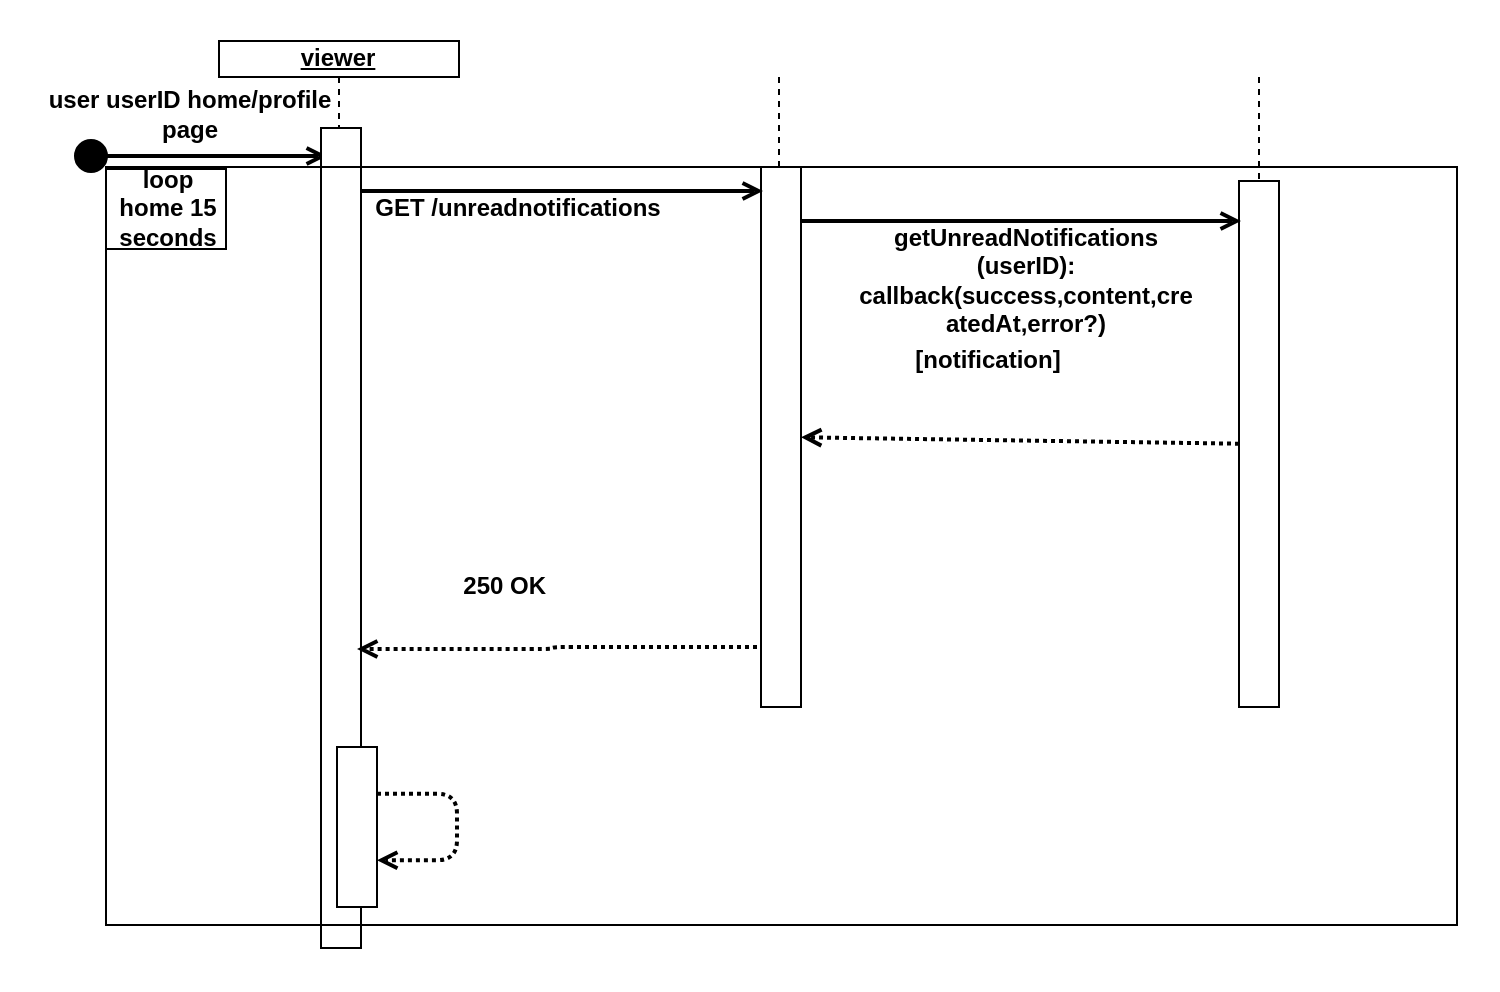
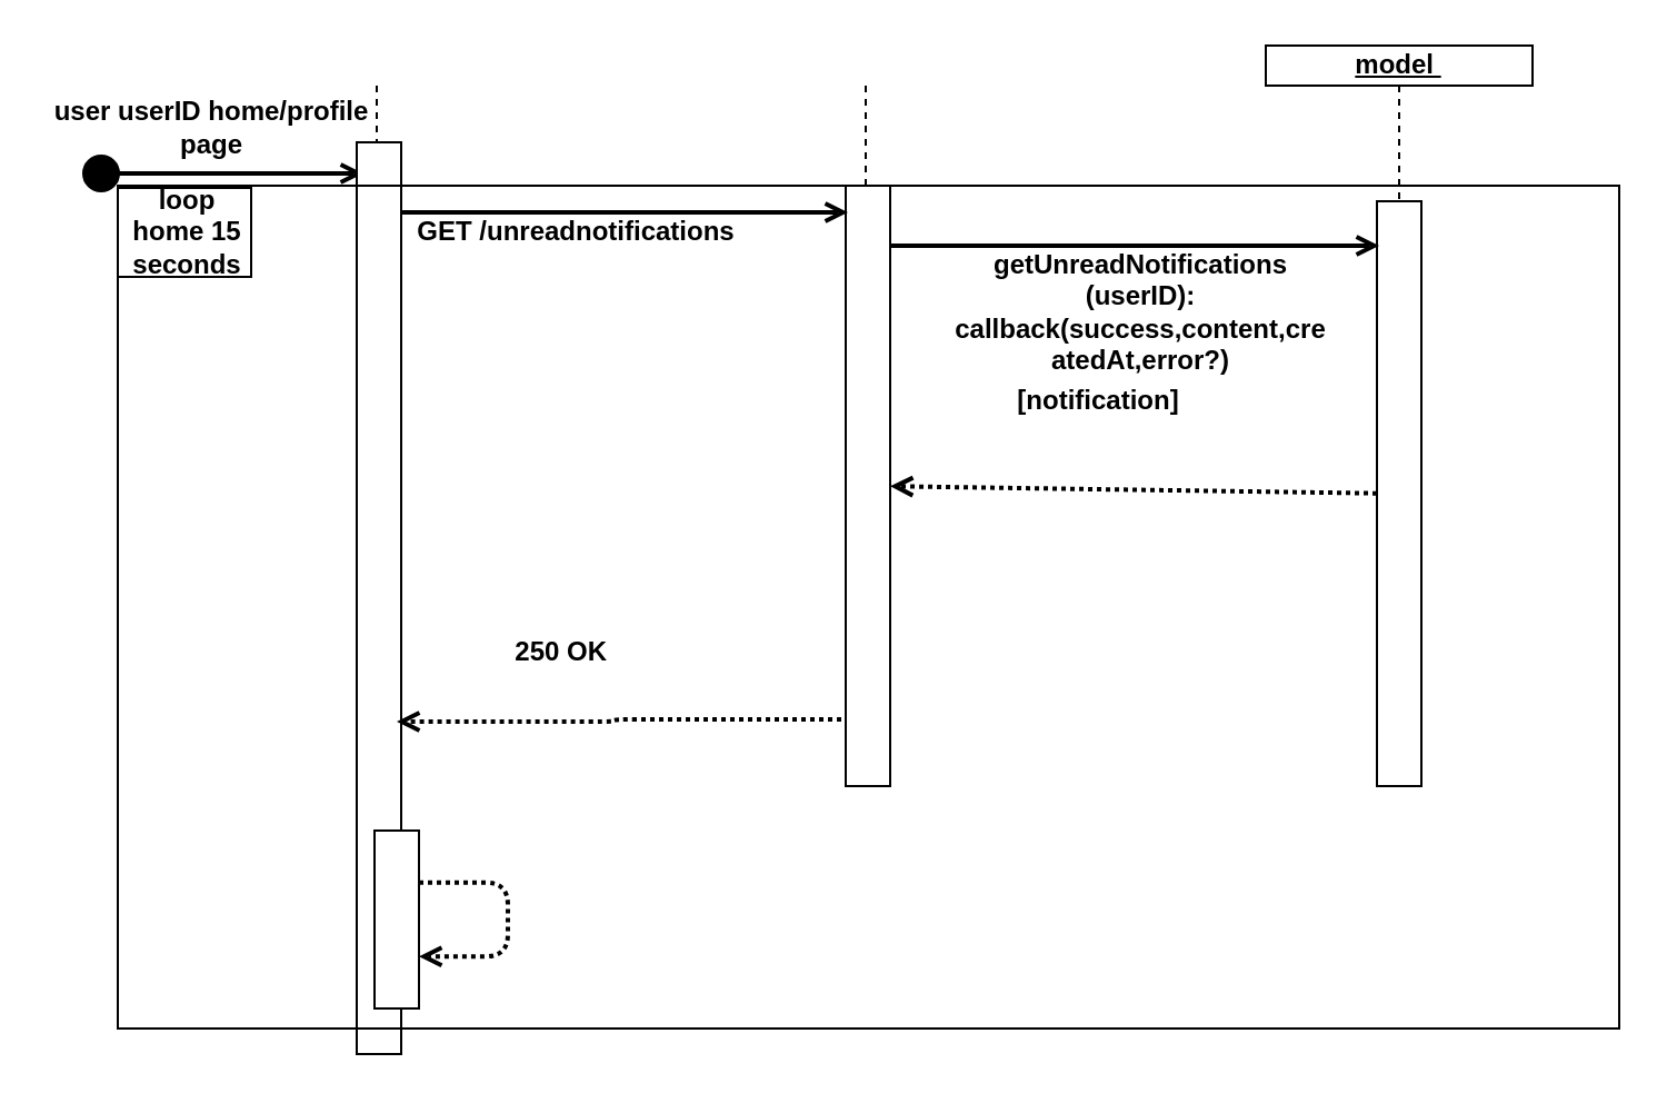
  <mxCell id="0" />
  <mxCell id="1" parent="0" />
  <mxCell id="2" style="shape=rect;fillColor=none;strokeColor=none;shadow=0;strokeWidth=1;opacity=100.0;gliffyId=22;" vertex="1" parent="1"><mxGeometry x="109" y="20" width="120" height="100" as="geometry" /></mxCell>
- <mxCell id="3" value="&lt;div style='width: 117.0px;height:auto;word-break: break-word;'&gt;&lt;div align=&quot;center&quot;&gt;&lt;span style=&quot;font-size: 12px; font-family: Arial; white-space: pre-wrap; font-weight: bold; text-decoration: underline; line-height: 14px; color: rgb(0, 0, 0);&quot;&gt;viewer&lt;/span&gt;&lt;/div&gt;&lt;/div&gt;" style="shape=rect;shadow=0;strokeWidth=1;fillColor=#FFFFFF;strokeColor=#000000;opacity=100.0;html=1;nl2Br=0;verticalAlign=top;align=center;spacingLeft=0.0;spacingRight=0;spacingTop=-5.0;spacingBottom=2;whiteSpace=wrap;gliffyId=23;" vertex="1" parent="2"><mxGeometry width="120" height="18" as="geometry" /></mxCell>
  <mxCell id="4" style="shape=line;direction=south;dashed=1;shadow=0;strokeWidth=1;fillColor=#FFFFFF;strokeColor=#000000;opacity=100.0;gliffyId=25;" vertex="1" parent="2"><mxGeometry y="18" width="120" height="82" as="geometry" /></mxCell>
  <mxCell id="5" style="shape=rect;fillColor=none;strokeColor=none;shadow=0;strokeWidth=1;opacity=100.0;gliffyId=18;" vertex="1" parent="1"><mxGeometry x="329" y="20" width="120" height="100" as="geometry" /></mxCell>
  <mxCell id="6" style="shape=line;direction=south;dashed=1;shadow=0;strokeWidth=1;fillColor=#FFFFFF;strokeColor=#000000;opacity=100.0;gliffyId=21;" vertex="1" parent="5"><mxGeometry y="18" width="120" height="82" as="geometry" /></mxCell>
  <mxCell id="7" style="shape=rect;fillColor=none;strokeColor=none;shadow=0;strokeWidth=1;opacity=100.0;gliffyId=14;" vertex="1" parent="1"><mxGeometry x="569" y="20" width="120" height="100" as="geometry" /></mxCell>
+ <mxCell id="8" value="&lt;div style='width: 117.0px;height:auto;word-break: break-word;'&gt;&lt;div align=&quot;center&quot;&gt;&lt;span style=&quot;font-size: 12px; font-family: Arial; white-space: pre-wrap; font-weight: bold; text-decoration: underline; line-height: 14px; color: rgb(0, 0, 0);&quot;&gt;model &lt;/span&gt;&lt;/div&gt;&lt;div align=&quot;center&quot;&gt;&lt;span style=&quot;font-size: 12px; font-family: Arial; white-space: pre-wrap; font-weight: bold; text-decoration: none; line-height: 14px; color: rgb(0, 0, 0);&quot;&gt;&lt;/span&gt;&lt;/div&gt;&lt;/div&gt;" style="shape=rect;shadow=0;strokeWidth=1;fillColor=#FFFFFF;strokeColor=#000000;opacity=100.0;html=1;nl2Br=0;verticalAlign=top;align=center;spacingLeft=0.0;spacingRight=0;spacingTop=-5.0;spacingBottom=2;whiteSpace=wrap;gliffyId=15;" vertex="1" parent="7"><mxGeometry width="120" height="18" as="geometry" /></mxCell>
  <mxCell id="9" style="shape=line;direction=south;dashed=1;shadow=0;strokeWidth=1;fillColor=#FFFFFF;strokeColor=#000000;opacity=100.0;gliffyId=17;" vertex="1" parent="7"><mxGeometry y="18" width="120" height="82" as="geometry" /></mxCell>
  <mxCell id="10" style="shape=ellipse;perimeter=ellipsePerimeter;shadow=0;strokeWidth=2;fillColor=#000000;strokeColor=#000000;opacity=100.0;gliffyId=13;" vertex="1" parent="1"><mxGeometry x="37.5" y="70" width="15" height="15" as="geometry" /></mxCell>
  <mxCell id="11" style="shape=filledEdge;strokeWidth=2;strokeColor=#000000;fillColor=none;startArrow=none;startFill=0;startSize=6;endArrow=open;endFill=0;endSize=6;rounded=1;gliffyId=12;edgeStyle=orthogonalEdgeStyle;" edge="1" parent="1" source="10"><mxGeometry width="100" height="100" relative="1" as="geometry"><mxPoint x="163.01" y="77.5" as="targetPoint" /><Array as="points"><mxPoint x="52.5" y="77.5" /><mxPoint x="89.337" y="77.5" /><mxPoint x="126.173" y="77.5" /></Array></mxGeometry></mxCell>
  <mxCell id="12" value="&lt;div style=&quot;width: 147.0px ; height: auto ; word-break: break-word&quot;&gt;&lt;div align=&quot;center&quot;&gt;&lt;font face=&quot;arial&quot;&gt;&lt;span style=&quot;white-space: pre-wrap&quot;&gt;&lt;b&gt;user userID home/profile page&lt;/b&gt;&lt;/span&gt;&lt;/font&gt;&lt;/div&gt;&lt;/div&gt;" style="text;html=1;nl2Br=0;html=1;nl2Br=0;verticalAlign=middle;align=center;spacingLeft=0.0;spacingRight=0;whiteSpace=wrap;gliffyId=11;" vertex="1" parent="1"><mxGeometry x="20" y="49.5" width="150" height="14" as="geometry" /></mxCell>
  <mxCell id="13" style="shape=rect;shadow=0;strokeWidth=1;fillColor=#ffffff;strokeColor=#000000;opacity=100.0;gliffyId=10;" vertex="1" parent="1"><mxGeometry x="160" y="63.5" width="20" height="410" as="geometry" /></mxCell>
  <mxCell id="14" style="shape=rect;shadow=0;strokeWidth=1;fillColor=#ffffff;strokeColor=#000000;opacity=100.0;gliffyId=9;" vertex="1" parent="1"><mxGeometry x="380" y="83" width="20" height="270" as="geometry" /></mxCell>
  <mxCell id="15" style="shape=rect;shadow=0;strokeWidth=1;fillColor=#ffffff;strokeColor=#000000;opacity=100.0;gliffyId=8;" vertex="1" parent="1"><mxGeometry x="619" y="90" width="20" height="263" as="geometry" /></mxCell>
  <mxCell id="16" style="shape=filledEdge;strokeWidth=2;strokeColor=#000000;fillColor=none;startArrow=none;startFill=0;startSize=6;endArrow=open;endFill=0;endSize=6;rounded=0;gliffyId=7;edgeStyle=orthogonalEdgeStyle;" edge="1" parent="1"><mxGeometry width="100" height="100" relative="1" as="geometry"><mxPoint x="179.978" y="95" as="sourcePoint" /><mxPoint x="381" y="95" as="targetPoint" /></mxGeometry></mxCell>
  <mxCell id="17" value="&lt;div style=&quot;width: 157.0px ; height: auto ; word-break: break-word&quot;&gt;&lt;div align=&quot;center&quot;&gt;&lt;span style=&quot;font-size: 12px ; font-family: &amp;#34;arial&amp;#34; ; white-space: pre-wrap ; font-weight: bold ; line-height: 14px ; color: rgb(0 , 0 , 0)&quot;&gt;GET /unreadnotifications&lt;/span&gt;&lt;/div&gt;&lt;/div&gt;" style="text;html=1;nl2Br=0;html=1;nl2Br=0;verticalAlign=middle;align=center;spacingLeft=0.0;spacingRight=0;whiteSpace=wrap;gliffyId=6;" vertex="1" parent="1"><mxGeometry x="179" y="97" width="160" height="14" as="geometry" /></mxCell>
  <mxCell id="18" style="shape=filledEdge;strokeWidth=2;strokeColor=#000000;fillColor=none;startArrow=none;startFill=0;startSize=6;endArrow=open;endFill=0;endSize=6;rounded=1;gliffyId=5;edgeStyle=orthogonalEdgeStyle;" edge="1" parent="1"><mxGeometry width="100" height="100" relative="1" as="geometry"><mxPoint x="400" y="110" as="sourcePoint" /><mxPoint x="620" y="110" as="targetPoint" /><Array as="points"><mxPoint x="510" y="110" /></Array></mxGeometry></mxCell>
  <mxCell id="19" value="&lt;div style=&quot;width: 167.0px ; height: auto ; word-break: break-word&quot;&gt;&lt;div align=&quot;center&quot;&gt;&lt;span style=&quot;font-size: 12px ; font-family: &amp;#34;arial&amp;#34; ; white-space: pre-wrap ; font-weight: bold ; line-height: 14px ; color: rgb(0 , 0 , 0)&quot;&gt;getUnreadNotifications&lt;/span&gt;&lt;/div&gt;&lt;div align=&quot;center&quot;&gt;&lt;span style=&quot;font-size: 12px ; font-family: &amp;#34;arial&amp;#34; ; white-space: pre-wrap ; font-weight: bold ; line-height: 14px ; color: rgb(0 , 0 , 0)&quot;&gt;(userID):&lt;/span&gt;&lt;/div&gt;&lt;div align=&quot;center&quot;&gt;&lt;span style=&quot;font-size: 12px ; font-family: &amp;#34;arial&amp;#34; ; white-space: pre-wrap ; font-weight: bold ; line-height: 14px ; color: rgb(0 , 0 , 0)&quot;&gt;callback(success,content,createdAt,error?)&lt;/span&gt;&lt;/div&gt;&lt;/div&gt;" style="text;html=1;nl2Br=0;html=1;nl2Br=0;verticalAlign=middle;align=center;spacingLeft=0.0;spacingRight=0;whiteSpace=wrap;gliffyId=4;" vertex="1" parent="1"><mxGeometry x="428" y="133" width="170" height="14" as="geometry" /></mxCell>
  <mxCell id="20" style="shape=filledEdge;strokeWidth=2;strokeColor=#000000;fillColor=none;startArrow=none;startFill=0;startSize=6;endArrow=open;endFill=0;endSize=6;rounded=1;dashed=1;fixDash=1;dashPattern=2.0 2.0;gliffyId=3;" edge="1" parent="1" source="15" target="14"><mxGeometry width="100" height="100" relative="1" as="geometry"><mxPoint x="400.979" y="190" as="targetPoint" /></mxGeometry></mxCell>
  <mxCell id="21" style="shape=filledEdge;strokeWidth=2;strokeColor=#000000;fillColor=none;startArrow=none;startFill=0;startSize=6;endArrow=open;endFill=0;endSize=6;rounded=1;dashed=1;fixDash=1;dashPattern=2.0 2.0;gliffyId=2;edgeStyle=orthogonalEdgeStyle;" edge="1" parent="1"><mxGeometry width="100" height="100" relative="1" as="geometry"><mxPoint x="378" y="323" as="sourcePoint" /><mxPoint x="178" y="324" as="targetPoint" /><Array as="points"><mxPoint x="275.485" y="323" /><mxPoint x="275.485" y="323.5" /></Array></mxGeometry></mxCell>
  <mxCell id="22" value="&lt;div style=&quot;width: 147.0px ; height: auto ; word-break: break-word&quot;&gt;&lt;div align=&quot;center&quot;&gt;&lt;span style=&quot;font-size: 12px ; font-family: &amp;#34;arial&amp;#34; ; white-space: pre-wrap ; font-weight: bold ; line-height: 14px ; color: rgb(0 , 0 , 0)&quot;&gt;250 OK &lt;/span&gt;&lt;/div&gt;&lt;/div&gt;" style="text;html=1;nl2Br=0;html=1;nl2Br=0;verticalAlign=middle;align=center;spacingLeft=0.0;spacingRight=0;whiteSpace=wrap;gliffyId=1;" vertex="1" parent="1"><mxGeometry x="179" y="278.5" width="150" height="28" as="geometry" /></mxCell>
  <mxCell id="23" value="&lt;div style=&quot;width: 147.0px ; height: auto ; word-break: break-word&quot;&gt;&lt;div align=&quot;center&quot;&gt;&lt;font face=&quot;arial&quot;&gt;&lt;span style=&quot;white-space: pre-wrap&quot;&gt;&lt;b&gt;[notification]&lt;/b&gt;&lt;/span&gt;&lt;/font&gt;&lt;/div&gt;&lt;/div&gt;" style="text;html=1;nl2Br=0;html=1;nl2Br=0;verticalAlign=middle;align=center;spacingLeft=0.0;spacingRight=0;whiteSpace=wrap;gliffyId=30;" vertex="1" parent="1"><mxGeometry x="419" y="173" width="150" height="14" as="geometry" /></mxCell>
  <mxCell id="24" style="shape=rect;shadow=0;strokeWidth=1;fillColor=#ffffff;strokeColor=#000000;opacity=100.0;gliffyId=41;" vertex="1" parent="1"><mxGeometry x="168" y="373" width="20" height="80" as="geometry" /></mxCell>
  <mxCell id="25" style="shape=filledEdge;strokeWidth=2;strokeColor=#000000;fillColor=none;startArrow=none;startFill=0;startSize=6;endArrow=open;endFill=0;endSize=6;rounded=1;dashed=1;fixDash=1;dashPattern=2.0 2.0;gliffyId=43;edgeStyle=orthogonalEdgeStyle;" edge="1" parent="1" source="24" target="24"><mxGeometry width="100" height="100" relative="1" as="geometry"><Array as="points"><mxPoint x="188" y="396.431" /><mxPoint x="228" y="396.431" /><mxPoint x="228" y="429.569" /><mxPoint x="188" y="429.569" /></Array></mxGeometry></mxCell>
  <mxCell id="26" style="shape=rect;shadow=0;strokeWidth=1;fillColor=none;pointerEvents=0;strokeColor=#000000;opacity=100.0;gliffyId=46;" vertex="1" parent="1"><mxGeometry x="52.5" y="83" width="675.5" height="379" as="geometry" /></mxCell>
  <mxCell id="27" value="&lt;div style=&quot;width: 53.0px ; height: auto ; word-break: break-word&quot;&gt;&lt;div align=&quot;center&quot;&gt;&lt;span style=&quot;font-size: 12px ; font-family: &amp;#34;arial&amp;#34; ; white-space: pre-wrap ; font-weight: bold ; line-height: 14px ; color: rgb(0 , 0 , 0)&quot;&gt;loop home 15 seconds&lt;/span&gt;&lt;/div&gt;&lt;/div&gt;" style="shape=rect;shadow=0;strokeWidth=1;fillColor=#ffffff;strokeColor=#000000;opacity=100.0;html=1;nl2Br=0;verticalAlign=middle;align=center;spacingLeft=2.0;spacingRight=0;whiteSpace=wrap;gliffyId=48;" vertex="1" parent="1"><mxGeometry x="52.5" y="84" width="60" height="40" as="geometry" /></mxCell>
